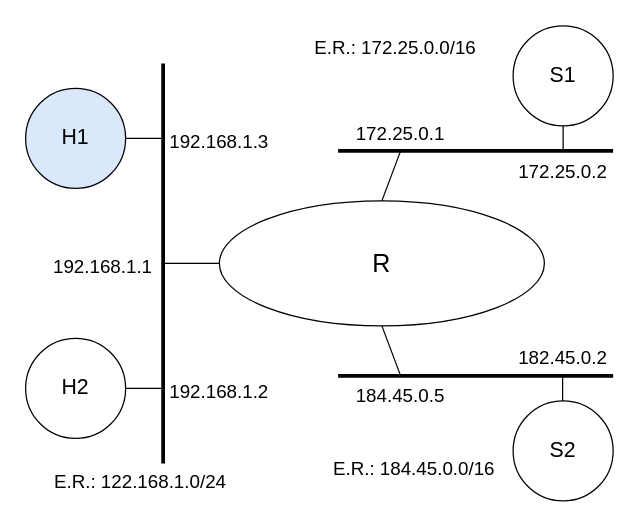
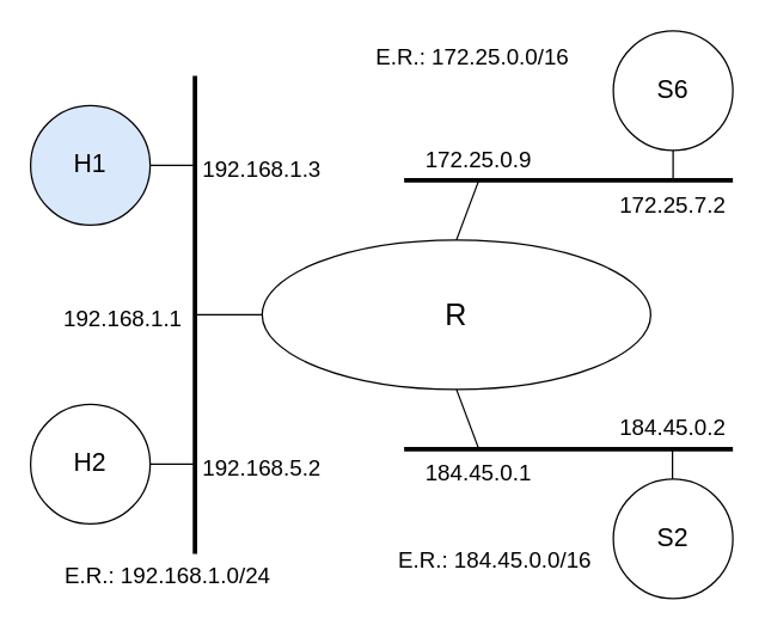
  <mxCell id="0" />
  <mxCell id="1" parent="0" />
  <mxCell id="2" value="" style="endArrow=none;html=1;rounded=0;strokeWidth=3;" edge="1" parent="1"><mxGeometry width="50" height="50" relative="1" as="geometry"><mxPoint x="130" y="370" as="sourcePoint" /><mxPoint x="130" y="50" as="targetPoint" /></mxGeometry></mxCell>
  <mxCell id="3" value="&lt;font style=&quot;font-size: 17px;&quot;&gt;H1&lt;/font&gt;" style="ellipse;whiteSpace=wrap;html=1;aspect=fixed;fillColor=#dae8fc;" vertex="1" parent="1"><mxGeometry x="20" y="70" width="80" height="80" as="geometry" /></mxCell>
  <mxCell id="4" value="" style="endArrow=none;html=1;rounded=0;strokeWidth=1;" edge="1" parent="1"><mxGeometry width="50" height="50" relative="1" as="geometry"><mxPoint x="100" y="110" as="sourcePoint" /><mxPoint x="130" y="110" as="targetPoint" /></mxGeometry></mxCell>
  <mxCell id="5" value="&lt;font style=&quot;font-size: 17px;&quot;&gt;H2&lt;/font&gt;" style="ellipse;whiteSpace=wrap;html=1;aspect=fixed;" vertex="1" parent="1"><mxGeometry x="20" y="270" width="80" height="80" as="geometry" /></mxCell>
  <mxCell id="6" value="" style="endArrow=none;html=1;rounded=0;strokeWidth=1;" edge="1" parent="1"><mxGeometry width="50" height="50" relative="1" as="geometry"><mxPoint x="100" y="310" as="sourcePoint" /><mxPoint x="130" y="310" as="targetPoint" /></mxGeometry></mxCell>
  <mxCell id="7" value="&lt;font style=&quot;font-size: 20px;&quot;&gt;R&lt;/font&gt;" style="ellipse;whiteSpace=wrap;html=1;fontSize=17;" vertex="1" parent="1"><mxGeometry x="175" y="160" width="260" height="100" as="geometry" /></mxCell>
  <mxCell id="8" value="" style="endArrow=none;html=1;rounded=0;fontSize=17;strokeWidth=1;entryX=0;entryY=0.5;entryDx=0;entryDy=0;" edge="1" parent="1" target="7"><mxGeometry width="50" height="50" relative="1" as="geometry"><mxPoint x="130" y="210" as="sourcePoint" /><mxPoint x="370" y="310" as="targetPoint" /></mxGeometry></mxCell>
  <mxCell id="9" value="" style="endArrow=none;html=1;rounded=0;fontSize=20;strokeWidth=1;exitX=0.5;exitY=1;exitDx=0;exitDy=0;" edge="1" parent="1" source="7"><mxGeometry width="50" height="50" relative="1" as="geometry"><mxPoint x="367" y="340" as="sourcePoint" /><mxPoint x="320" y="300" as="targetPoint" /><Array as="points" /></mxGeometry></mxCell>
  <mxCell id="10" value="" style="endArrow=none;html=1;rounded=0;fontSize=20;strokeWidth=1;entryX=0.5;entryY=0;entryDx=0;entryDy=0;" edge="1" parent="1" target="7"><mxGeometry width="50" height="50" relative="1" as="geometry"><mxPoint x="320" y="120" as="sourcePoint" /><mxPoint x="310.02" y="119" as="targetPoint" /></mxGeometry></mxCell>
  <mxCell id="11" value="" style="endArrow=none;html=1;rounded=0;strokeWidth=3;" edge="1" parent="1"><mxGeometry width="50" height="50" relative="1" as="geometry"><mxPoint x="270" y="120" as="sourcePoint" /><mxPoint x="490" y="120" as="targetPoint" /></mxGeometry></mxCell>
  <mxCell id="12" value="" style="endArrow=none;html=1;rounded=0;strokeWidth=3;" edge="1" parent="1"><mxGeometry width="50" height="50" relative="1" as="geometry"><mxPoint x="270" y="300" as="sourcePoint" /><mxPoint x="490" y="300" as="targetPoint" /></mxGeometry></mxCell>
- <mxCell id="13" value="&lt;font style=&quot;font-size: 17px;&quot;&gt;S1&lt;/font&gt;" style="ellipse;whiteSpace=wrap;html=1;aspect=fixed;" vertex="1" parent="1"><mxGeometry x="410" y="20" width="80" height="80" as="geometry" /></mxCell>
+ <mxCell id="13" value="&lt;font style=&quot;font-size: 17px;&quot;&gt;S6&lt;/font&gt;" style="ellipse;whiteSpace=wrap;html=1;aspect=fixed;" vertex="1" parent="1"><mxGeometry x="410" y="20" width="80" height="80" as="geometry" /></mxCell>
  <mxCell id="14" value="" style="endArrow=none;html=1;rounded=0;strokeWidth=1;" edge="1" parent="1"><mxGeometry width="50" height="50" relative="1" as="geometry"><mxPoint x="450" y="100" as="sourcePoint" /><mxPoint x="450" y="120" as="targetPoint" /></mxGeometry></mxCell>
  <mxCell id="15" value="&lt;font style=&quot;font-size: 17px;&quot;&gt;S2&lt;/font&gt;" style="ellipse;whiteSpace=wrap;html=1;aspect=fixed;" vertex="1" parent="1"><mxGeometry x="410" y="320" width="80" height="80" as="geometry" /></mxCell>
  <mxCell id="16" value="" style="endArrow=none;html=1;rounded=0;strokeWidth=1;" edge="1" parent="1"><mxGeometry width="50" height="50" relative="1" as="geometry"><mxPoint x="449.58" y="300" as="sourcePoint" /><mxPoint x="449.58" y="320" as="targetPoint" /></mxGeometry></mxCell>
- <mxCell id="17" value="&lt;font style=&quot;font-size: 15px;&quot;&gt;184.45.0.5&lt;/font&gt;" style="text;html=1;strokeColor=none;fillColor=none;align=center;verticalAlign=middle;whiteSpace=wrap;rounded=0;fontSize=20;" vertex="1" parent="1"><mxGeometry x="290" y="298" width="60" height="30" as="geometry" /></mxCell>
- <mxCell id="18" value="&lt;font style=&quot;font-size: 15px;&quot;&gt;172.25.0.1&lt;br&gt;&lt;/font&gt;" style="text;html=1;strokeColor=none;fillColor=none;align=center;verticalAlign=middle;whiteSpace=wrap;rounded=0;fontSize=20;" vertex="1" parent="1"><mxGeometry x="290" y="89" width="60" height="30" as="geometry" /></mxCell>
- <mxCell id="19" value="&lt;font style=&quot;font-size: 15px;&quot;&gt;172.25.0.2&lt;br&gt;&lt;/font&gt;" style="text;html=1;strokeColor=none;fillColor=none;align=center;verticalAlign=middle;whiteSpace=wrap;rounded=0;fontSize=20;" vertex="1" parent="1"><mxGeometry x="420" y="119" width="60" height="30" as="geometry" /></mxCell>
- <mxCell id="20" value="&lt;font style=&quot;font-size: 15px;&quot;&gt;182.45.0.2&lt;br&gt;&lt;/font&gt;" style="text;html=1;strokeColor=none;fillColor=none;align=center;verticalAlign=middle;whiteSpace=wrap;rounded=0;fontSize=20;" vertex="1" parent="1"><mxGeometry x="420" y="268" width="60" height="30" as="geometry" /></mxCell>
+ <mxCell id="17" value="&lt;font style=&quot;font-size: 15px;&quot;&gt;184.45.0.1&lt;/font&gt;" style="text;html=1;strokeColor=none;fillColor=none;align=center;verticalAlign=middle;whiteSpace=wrap;rounded=0;fontSize=20;" vertex="1" parent="1"><mxGeometry x="290" y="298" width="60" height="30" as="geometry" /></mxCell>
+ <mxCell id="18" value="&lt;font style=&quot;font-size: 15px;&quot;&gt;172.25.0.9&lt;br&gt;&lt;/font&gt;" style="text;html=1;strokeColor=none;fillColor=none;align=center;verticalAlign=middle;whiteSpace=wrap;rounded=0;fontSize=20;" vertex="1" parent="1"><mxGeometry x="290" y="89" width="60" height="30" as="geometry" /></mxCell>
+ <mxCell id="19" value="&lt;font style=&quot;font-size: 15px;&quot;&gt;172.25.7.2&lt;br&gt;&lt;/font&gt;" style="text;html=1;strokeColor=none;fillColor=none;align=center;verticalAlign=middle;whiteSpace=wrap;rounded=0;fontSize=20;" vertex="1" parent="1"><mxGeometry x="420" y="119" width="60" height="30" as="geometry" /></mxCell>
+ <mxCell id="20" value="&lt;font style=&quot;font-size: 15px;&quot;&gt;184.45.0.2&lt;br&gt;&lt;/font&gt;" style="text;html=1;strokeColor=none;fillColor=none;align=center;verticalAlign=middle;whiteSpace=wrap;rounded=0;fontSize=20;" vertex="1" parent="1"><mxGeometry x="420" y="268" width="60" height="30" as="geometry" /></mxCell>
  <mxCell id="21" value="&lt;font style=&quot;font-size: 15px;&quot;&gt;192.168.1.3&lt;br&gt;&lt;/font&gt;" style="text;html=1;strokeColor=none;fillColor=none;align=center;verticalAlign=middle;whiteSpace=wrap;rounded=0;fontSize=20;" vertex="1" parent="1"><mxGeometry x="135" y="95" width="80" height="30" as="geometry" /></mxCell>
- <mxCell id="22" value="&lt;font style=&quot;font-size: 15px;&quot;&gt;192.168.1.2&lt;br&gt;&lt;/font&gt;" style="text;html=1;strokeColor=none;fillColor=none;align=center;verticalAlign=middle;whiteSpace=wrap;rounded=0;fontSize=20;" vertex="1" parent="1"><mxGeometry x="135" y="295" width="80" height="30" as="geometry" /></mxCell>
+ <mxCell id="22" value="&lt;font style=&quot;font-size: 15px;&quot;&gt;192.168.5.2&lt;br&gt;&lt;/font&gt;" style="text;html=1;strokeColor=none;fillColor=none;align=center;verticalAlign=middle;whiteSpace=wrap;rounded=0;fontSize=20;" vertex="1" parent="1"><mxGeometry x="135" y="295" width="80" height="30" as="geometry" /></mxCell>
  <mxCell id="23" value="&lt;font style=&quot;font-size: 15px;&quot;&gt;192.168.1.1&lt;br&gt;&lt;/font&gt;" style="text;html=1;strokeColor=none;fillColor=none;align=center;verticalAlign=middle;whiteSpace=wrap;rounded=0;fontSize=20;" vertex="1" parent="1"><mxGeometry x="42" y="195" width="80" height="30" as="geometry" /></mxCell>
  <mxCell id="24" value="&lt;font style=&quot;font-size: 15px;&quot;&gt;E.R.: 172.25.0.0/16&lt;br&gt;&lt;/font&gt;" style="text;html=1;strokeColor=none;fillColor=none;align=center;verticalAlign=middle;whiteSpace=wrap;rounded=0;fontSize=20;" vertex="1" parent="1"><mxGeometry x="246" y="20" width="140" height="30" as="geometry" /></mxCell>
  <mxCell id="25" value="&lt;font style=&quot;font-size: 15px;&quot;&gt;E.R.: 184.45.0.0/16&lt;br&gt;&lt;/font&gt;" style="text;html=1;strokeColor=none;fillColor=none;align=center;verticalAlign=middle;whiteSpace=wrap;rounded=0;fontSize=20;" vertex="1" parent="1"><mxGeometry x="261" y="357" width="140" height="30" as="geometry" /></mxCell>
- <mxCell id="26" value="&lt;font style=&quot;font-size: 15px;&quot;&gt;E.R.: 122.168.1.0/24&lt;br&gt;&lt;/font&gt;" style="text;html=1;strokeColor=none;fillColor=none;align=center;verticalAlign=middle;whiteSpace=wrap;rounded=0;fontSize=20;" vertex="1" parent="1"><mxGeometry x="42" y="367" width="140" height="30" as="geometry" /></mxCell>
+ <mxCell id="26" value="&lt;font style=&quot;font-size: 15px;&quot;&gt;E.R.: 192.168.1.0/24&lt;br&gt;&lt;/font&gt;" style="text;html=1;strokeColor=none;fillColor=none;align=center;verticalAlign=middle;whiteSpace=wrap;rounded=0;fontSize=20;" vertex="1" parent="1"><mxGeometry x="42" y="367" width="140" height="30" as="geometry" /></mxCell>
